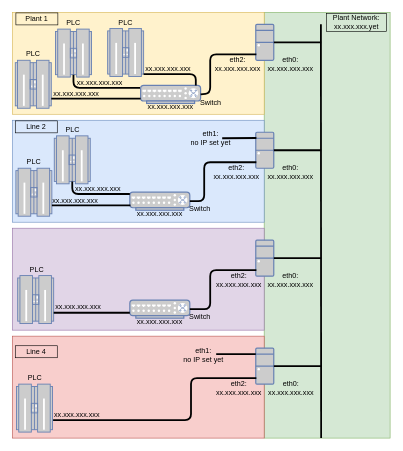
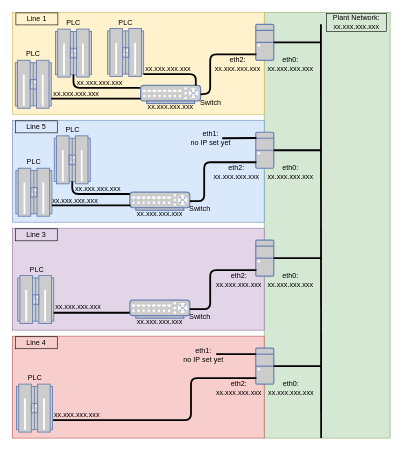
  <mxCell id="0" />
  <mxCell id="1" parent="0" />
  <mxCell id="2" value="" style="rounded=0;whiteSpace=wrap;html=1;fillColor=#d5e8d4;strokeColor=#82b366;connectable=0;" parent="1" vertex="1"><mxGeometry x="440" y="20" width="210" height="710" as="geometry" /></mxCell>
  <mxCell id="3" value="" style="rounded=0;whiteSpace=wrap;html=1;fillColor=#fff2cc;strokeColor=#d6b656;connectable=0;" parent="1" vertex="1"><mxGeometry x="20" y="20" width="420" height="170" as="geometry" /></mxCell>
  <mxCell id="4" value="" style="fontColor=#0066CC;verticalAlign=top;verticalLabelPosition=bottom;labelPosition=center;align=center;html=1;outlineConnect=0;fillColor=#CCCCCC;strokeColor=#6881B3;gradientColor=none;gradientDirection=north;strokeWidth=2;shape=mxgraph.networks.desktop_pc;" parent="1" vertex="1"><mxGeometry x="426" y="40" width="30" height="60" as="geometry" /></mxCell>
  <mxCell id="5" value="" style="fontColor=#0066CC;verticalAlign=top;verticalLabelPosition=bottom;labelPosition=center;align=center;html=1;outlineConnect=0;fillColor=#CCCCCC;strokeColor=#6881B3;gradientColor=none;gradientDirection=north;strokeWidth=2;shape=mxgraph.networks.mainframe;" parent="1" vertex="1"><mxGeometry x="25" y="100" width="60" height="80" as="geometry" /></mxCell>
  <mxCell id="6" value="" style="fontColor=#0066CC;verticalAlign=top;verticalLabelPosition=bottom;labelPosition=center;align=center;html=1;outlineConnect=0;fillColor=#CCCCCC;strokeColor=#6881B3;gradientColor=none;gradientDirection=north;strokeWidth=2;shape=mxgraph.networks.mainframe;" parent="1" vertex="1"><mxGeometry x="92" y="48" width="60" height="80" as="geometry" /></mxCell>
  <mxCell id="7" value="" style="fontColor=#0066CC;verticalAlign=top;verticalLabelPosition=bottom;labelPosition=center;align=center;html=1;outlineConnect=0;fillColor=#CCCCCC;strokeColor=#6881B3;gradientColor=none;gradientDirection=north;strokeWidth=2;shape=mxgraph.networks.mainframe;" parent="1" vertex="1"><mxGeometry x="179" y="47" width="60" height="80" as="geometry" /></mxCell>
  <mxCell id="8" value="" style="fontColor=#0066CC;verticalAlign=top;verticalLabelPosition=bottom;labelPosition=center;align=center;html=1;outlineConnect=0;fillColor=#CCCCCC;strokeColor=#6881B3;gradientColor=none;gradientDirection=north;strokeWidth=2;shape=mxgraph.networks.switch;" parent="1" vertex="1"><mxGeometry x="234" y="142" width="100" height="30" as="geometry" /></mxCell>
  <mxCell id="9" value="xx.xxx.xxx.xxx" style="text;html=1;strokeColor=none;fillColor=none;align=center;verticalAlign=middle;whiteSpace=wrap;rounded=0;" parent="1" vertex="1"><mxGeometry x="264" y="167" width="40" height="20" as="geometry" /></mxCell>
- <mxCell id="10" value="Plant Network: xx.xxx.xxx.yet" style="text;html=1;strokeColor=#000000;fillColor=none;align=center;verticalAlign=middle;whiteSpace=wrap;rounded=0;" parent="1" vertex="1"><mxGeometry x="544" y="22" width="100" height="30" as="geometry" /></mxCell>
+ <mxCell id="10" value="Plant Network: xx.xxx.xxx.xxx" style="text;html=1;strokeColor=#000000;fillColor=none;align=center;verticalAlign=middle;whiteSpace=wrap;rounded=0;" parent="1" vertex="1"><mxGeometry x="544" y="22" width="100" height="30" as="geometry" /></mxCell>
  <mxCell id="11" value="" style="rounded=0;whiteSpace=wrap;html=1;fillColor=#dae8fc;strokeColor=#6c8ebf;connectable=0;" parent="1" vertex="1"><mxGeometry x="20" y="200" width="420" height="170" as="geometry" /></mxCell>
  <mxCell id="12" value="" style="fontColor=#0066CC;verticalAlign=top;verticalLabelPosition=bottom;labelPosition=center;align=center;html=1;outlineConnect=0;fillColor=#CCCCCC;strokeColor=#6881B3;gradientColor=none;gradientDirection=north;strokeWidth=2;shape=mxgraph.networks.desktop_pc;" parent="1" vertex="1"><mxGeometry x="426" y="220" width="30" height="60" as="geometry" /></mxCell>
  <mxCell id="13" value="" style="fontColor=#0066CC;verticalAlign=top;verticalLabelPosition=bottom;labelPosition=center;align=center;html=1;outlineConnect=0;fillColor=#CCCCCC;strokeColor=#6881B3;gradientColor=none;gradientDirection=north;strokeWidth=2;shape=mxgraph.networks.mainframe;" parent="1" vertex="1"><mxGeometry x="26" y="280" width="60" height="80" as="geometry" /></mxCell>
  <mxCell id="14" value="" style="fontColor=#0066CC;verticalAlign=top;verticalLabelPosition=bottom;labelPosition=center;align=center;html=1;outlineConnect=0;fillColor=#CCCCCC;strokeColor=#6881B3;gradientColor=none;gradientDirection=north;strokeWidth=2;shape=mxgraph.networks.switch;" parent="1" vertex="1"><mxGeometry x="216" y="320" width="100" height="30" as="geometry" /></mxCell>
  <mxCell id="15" value="" style="rounded=0;whiteSpace=wrap;html=1;fillColor=#e1d5e7;strokeColor=#9673a6;connectable=0;" parent="1" vertex="1"><mxGeometry x="20" y="380" width="420" height="170" as="geometry" /></mxCell>
  <mxCell id="16" value="" style="fontColor=#0066CC;verticalAlign=top;verticalLabelPosition=bottom;labelPosition=center;align=center;html=1;outlineConnect=0;fillColor=#CCCCCC;strokeColor=#6881B3;gradientColor=none;gradientDirection=north;strokeWidth=2;shape=mxgraph.networks.desktop_pc;" parent="1" vertex="1"><mxGeometry x="426" y="400" width="30" height="60" as="geometry" /></mxCell>
  <mxCell id="17" value="" style="fontColor=#0066CC;verticalAlign=top;verticalLabelPosition=bottom;labelPosition=center;align=center;html=1;outlineConnect=0;fillColor=#CCCCCC;strokeColor=#6881B3;gradientColor=none;gradientDirection=north;strokeWidth=2;shape=mxgraph.networks.mainframe;" parent="1" vertex="1"><mxGeometry x="29" y="459" width="60" height="80" as="geometry" /></mxCell>
  <mxCell id="18" value="" style="fontColor=#0066CC;verticalAlign=top;verticalLabelPosition=bottom;labelPosition=center;align=center;html=1;outlineConnect=0;fillColor=#CCCCCC;strokeColor=#6881B3;gradientColor=none;gradientDirection=north;strokeWidth=2;shape=mxgraph.networks.switch;" parent="1" vertex="1"><mxGeometry x="216" y="500" width="100" height="30" as="geometry" /></mxCell>
  <mxCell id="19" value="" style="rounded=0;whiteSpace=wrap;html=1;fillColor=#f8cecc;strokeColor=#b85450;connectable=0;" parent="1" vertex="1"><mxGeometry x="20" y="560" width="420" height="170" as="geometry" /></mxCell>
  <mxCell id="20" value="" style="fontColor=#0066CC;verticalAlign=top;verticalLabelPosition=bottom;labelPosition=center;align=center;html=1;outlineConnect=0;fillColor=#CCCCCC;strokeColor=#6881B3;gradientColor=none;gradientDirection=north;strokeWidth=2;shape=mxgraph.networks.desktop_pc;" parent="1" vertex="1"><mxGeometry x="426" y="580" width="30" height="60" as="geometry" /></mxCell>
  <mxCell id="21" value="" style="fontColor=#0066CC;verticalAlign=top;verticalLabelPosition=bottom;labelPosition=center;align=center;html=1;outlineConnect=0;fillColor=#CCCCCC;strokeColor=#6881B3;gradientColor=none;gradientDirection=north;strokeWidth=2;shape=mxgraph.networks.mainframe;" parent="1" vertex="1"><mxGeometry x="27" y="640" width="60" height="80" as="geometry" /></mxCell>
  <mxCell id="22" value="xx.xxx.xxx.xxx" style="text;html=1;strokeColor=none;fillColor=none;align=center;verticalAlign=middle;whiteSpace=wrap;rounded=0;" parent="1" vertex="1"><mxGeometry x="108" y="682" width="40" height="20" as="geometry" /></mxCell>
- <mxCell id="23" value="Plant 1" style="text;html=1;strokeColor=#000000;fillColor=none;align=center;verticalAlign=middle;whiteSpace=wrap;rounded=0;" parent="1" vertex="1"><mxGeometry x="26" y="21" width="70" height="20" as="geometry" /></mxCell>
- <mxCell id="24" value="Line 4" style="text;html=1;strokeColor=#000000;fillColor=none;align=center;verticalAlign=middle;whiteSpace=wrap;rounded=0;" parent="1" vertex="1"><mxGeometry x="25" y="576" width="70" height="20" as="geometry" /></mxCell>
- <mxCell id="26" value="Line 2" style="text;html=1;strokeColor=#000000;fillColor=none;align=center;verticalAlign=middle;whiteSpace=wrap;rounded=0;" parent="1" vertex="1"><mxGeometry x="25" y="201" width="70" height="20" as="geometry" /></mxCell>
+ <mxCell id="23" value="Line 1" style="text;html=1;strokeColor=#000000;fillColor=none;align=center;verticalAlign=middle;whiteSpace=wrap;rounded=0;" parent="1" vertex="1"><mxGeometry x="26" y="21" width="70" height="20" as="geometry" /></mxCell>
+ <mxCell id="24" value="Line 4" style="text;html=1;strokeColor=#000000;fillColor=none;align=center;verticalAlign=middle;whiteSpace=wrap;rounded=0;" parent="1" vertex="1"><mxGeometry x="25" y="561" width="70" height="20" as="geometry" /></mxCell>
+ <mxCell id="25" value="Line 3" style="text;html=1;strokeColor=#000000;fillColor=none;align=center;verticalAlign=middle;whiteSpace=wrap;rounded=0;" parent="1" vertex="1"><mxGeometry x="25" y="381" width="70" height="20" as="geometry" /></mxCell>
+ <mxCell id="26" value="Line 5" style="text;html=1;strokeColor=#000000;fillColor=none;align=center;verticalAlign=middle;whiteSpace=wrap;rounded=0;" parent="1" vertex="1"><mxGeometry x="25" y="201" width="70" height="20" as="geometry" /></mxCell>
  <mxCell id="27" value="" style="endArrow=none;html=1;strokeWidth=3;" parent="1" edge="1"><mxGeometry width="50" height="50" relative="1" as="geometry"><mxPoint x="535" y="730" as="sourcePoint" /><mxPoint x="534.58" y="40" as="targetPoint" /></mxGeometry></mxCell>
  <mxCell id="28" value="" style="endArrow=none;html=1;strokeWidth=3;exitX=1;exitY=0.5;exitDx=0;exitDy=0;exitPerimeter=0;" parent="1" source="20" edge="1"><mxGeometry width="50" height="50" relative="1" as="geometry"><mxPoint x="470" y="800" as="sourcePoint" /><mxPoint x="535" y="610" as="targetPoint" /></mxGeometry></mxCell>
  <mxCell id="29" value="" style="endArrow=none;html=1;strokeWidth=3;exitX=1;exitY=0.5;exitDx=0;exitDy=0;exitPerimeter=0;" parent="1" source="16" edge="1"><mxGeometry width="50" height="50" relative="1" as="geometry"><mxPoint x="480" y="810" as="sourcePoint" /><mxPoint x="535" y="430" as="targetPoint" /></mxGeometry></mxCell>
  <mxCell id="30" value="" style="endArrow=none;html=1;strokeWidth=3;exitX=1;exitY=0.5;exitDx=0;exitDy=0;exitPerimeter=0;" parent="1" source="12" edge="1"><mxGeometry width="50" height="50" relative="1" as="geometry"><mxPoint x="470" y="440" as="sourcePoint" /><mxPoint x="535" y="250" as="targetPoint" /></mxGeometry></mxCell>
  <mxCell id="31" value="" style="endArrow=none;html=1;strokeWidth=3;exitX=1;exitY=0.5;exitDx=0;exitDy=0;exitPerimeter=0;" parent="1" source="4" edge="1"><mxGeometry width="50" height="50" relative="1" as="geometry"><mxPoint x="480" y="450" as="sourcePoint" /><mxPoint x="535" y="70" as="targetPoint" /></mxGeometry></mxCell>
  <mxCell id="32" value="eth0:&lt;br&gt;xx.xxx.xxx.xxx" style="text;html=1;strokeColor=none;fillColor=none;align=center;verticalAlign=middle;whiteSpace=wrap;rounded=0;" parent="1" vertex="1"><mxGeometry x="464" y="276" width="40" height="20" as="geometry" /></mxCell>
  <mxCell id="33" value="" style="endArrow=none;html=1;strokeWidth=3;exitX=1;exitY=0.5;exitDx=0;exitDy=0;exitPerimeter=0;" parent="1" source="8" edge="1"><mxGeometry width="50" height="50" relative="1" as="geometry"><mxPoint x="650" y="130" as="sourcePoint" /><mxPoint x="427" y="90" as="targetPoint" /><Array as="points"><mxPoint x="350" y="155" /><mxPoint x="350" y="90" /></Array></mxGeometry></mxCell>
  <mxCell id="34" value="" style="endArrow=none;html=1;strokeWidth=3;entryX=1;entryY=0.95;entryDx=0;entryDy=0;entryPerimeter=0;exitX=0.92;exitY=0;exitDx=0;exitDy=0;exitPerimeter=0;" parent="1" source="8" target="7" edge="1"><mxGeometry width="50" height="50" relative="1" as="geometry"><mxPoint x="220" y="140" as="sourcePoint" /><mxPoint x="275" y="120" as="targetPoint" /><Array as="points"><mxPoint x="326" y="123" /></Array></mxGeometry></mxCell>
  <mxCell id="35" value="" style="endArrow=none;html=1;strokeWidth=3;entryX=0.5;entryY=0.95;entryDx=0;entryDy=0;entryPerimeter=0;" parent="1" target="6" edge="1"><mxGeometry width="50" height="50" relative="1" as="geometry"><mxPoint x="233" y="146" as="sourcePoint" /><mxPoint x="285" y="130" as="targetPoint" /><Array as="points"><mxPoint x="122" y="146" /></Array></mxGeometry></mxCell>
  <mxCell id="36" value="" style="endArrow=none;html=1;strokeWidth=3;exitX=0;exitY=0.5;exitDx=0;exitDy=0;exitPerimeter=0;" parent="1" edge="1"><mxGeometry width="50" height="50" relative="1" as="geometry"><mxPoint x="234" y="164" as="sourcePoint" /><mxPoint x="85" y="164" as="targetPoint" /></mxGeometry></mxCell>
  <mxCell id="37" value="" style="endArrow=none;html=1;strokeWidth=3;entryX=0.014;entryY=0.326;entryDx=0;entryDy=0;entryPerimeter=0;" parent="1" edge="1"><mxGeometry width="50" height="50" relative="1" as="geometry"><mxPoint x="370" y="230" as="sourcePoint" /><mxPoint x="427" y="229.56" as="targetPoint" /></mxGeometry></mxCell>
  <mxCell id="38" value="eth0:&lt;br&gt;xx.xxx.xxx.xxx" style="text;html=1;strokeColor=none;fillColor=none;align=center;verticalAlign=middle;whiteSpace=wrap;rounded=0;" parent="1" vertex="1"><mxGeometry x="464" y="96" width="40" height="20" as="geometry" /></mxCell>
  <mxCell id="39" value="" style="endArrow=none;html=1;strokeWidth=3;exitX=1;exitY=0.875;exitDx=0;exitDy=0;exitPerimeter=0;" parent="1" edge="1"><mxGeometry width="50" height="50" relative="1" as="geometry"><mxPoint x="86" y="342" as="sourcePoint" /><mxPoint x="217" y="342" as="targetPoint" /></mxGeometry></mxCell>
  <mxCell id="40" value="" style="endArrow=none;html=1;strokeWidth=3;exitX=1;exitY=0.5;exitDx=0;exitDy=0;exitPerimeter=0;" parent="1" source="14" edge="1"><mxGeometry width="50" height="50" relative="1" as="geometry"><mxPoint x="350" y="279" as="sourcePoint" /><mxPoint x="427" y="270" as="targetPoint" /><Array as="points"><mxPoint x="340" y="335" /><mxPoint x="340" y="270" /></Array></mxGeometry></mxCell>
  <mxCell id="41" value="eth2:&lt;br&gt;xx.xxx.xxx.xxx" style="text;html=1;strokeColor=none;fillColor=none;align=center;verticalAlign=middle;whiteSpace=wrap;rounded=0;" parent="1" vertex="1"><mxGeometry x="376" y="96" width="40" height="20" as="geometry" /></mxCell>
  <mxCell id="42" value="eth1:&lt;br&gt;no IP set yet" style="text;html=1;strokeColor=none;fillColor=none;align=center;verticalAlign=middle;whiteSpace=wrap;rounded=0;" parent="1" vertex="1"><mxGeometry x="264" y="582" width="150" height="20" as="geometry" /></mxCell>
  <mxCell id="43" value="" style="endArrow=none;html=1;strokeWidth=3;" parent="1" edge="1"><mxGeometry width="50" height="50" relative="1" as="geometry"><mxPoint x="88" y="700" as="sourcePoint" /><mxPoint x="427" y="630" as="targetPoint" /><Array as="points"><mxPoint x="318" y="700" /><mxPoint x="318" y="630" /></Array></mxGeometry></mxCell>
  <mxCell id="44" value="" style="endArrow=none;html=1;strokeWidth=3;" parent="1" edge="1"><mxGeometry width="50" height="50" relative="1" as="geometry"><mxPoint x="360" y="590" as="sourcePoint" /><mxPoint x="426" y="590" as="targetPoint" /></mxGeometry></mxCell>
  <mxCell id="45" value="eth2:&lt;br&gt;xx.xxx.xxx.xxx" style="text;html=1;strokeColor=none;fillColor=none;align=center;verticalAlign=middle;whiteSpace=wrap;rounded=0;" parent="1" vertex="1"><mxGeometry x="378" y="637" width="40" height="20" as="geometry" /></mxCell>
  <mxCell id="46" value="eth0:&lt;br&gt;xx.xxx.xxx.xxx" style="text;html=1;strokeColor=none;fillColor=none;align=center;verticalAlign=middle;whiteSpace=wrap;rounded=0;" parent="1" vertex="1"><mxGeometry x="465" y="637" width="40" height="20" as="geometry" /></mxCell>
  <mxCell id="47" value="eth0:&lt;br&gt;xx.xxx.xxx.xxx" style="text;html=1;strokeColor=none;fillColor=none;align=center;verticalAlign=middle;whiteSpace=wrap;rounded=0;" parent="1" vertex="1"><mxGeometry x="464" y="456" width="40" height="20" as="geometry" /></mxCell>
  <mxCell id="48" value="PLC" style="text;html=1;strokeColor=none;fillColor=none;align=center;verticalAlign=middle;whiteSpace=wrap;rounded=0;" parent="1" vertex="1"><mxGeometry x="23" y="620" width="70" height="20" as="geometry" /></mxCell>
  <mxCell id="49" value="PLC" style="text;html=1;strokeColor=none;fillColor=none;align=center;verticalAlign=middle;whiteSpace=wrap;rounded=0;" parent="1" vertex="1"><mxGeometry x="174" y="27" width="70" height="20" as="geometry" /></mxCell>
  <mxCell id="50" value="PLC" style="text;html=1;strokeColor=none;fillColor=none;align=center;verticalAlign=middle;whiteSpace=wrap;rounded=0;" parent="1" vertex="1"><mxGeometry x="87" y="28" width="70" height="20" as="geometry" /></mxCell>
  <mxCell id="51" value="PLC" style="text;html=1;strokeColor=none;fillColor=none;align=center;verticalAlign=middle;whiteSpace=wrap;rounded=0;" parent="1" vertex="1"><mxGeometry x="20" y="80" width="70" height="20" as="geometry" /></mxCell>
  <mxCell id="52" value="Switch" style="text;html=1;strokeColor=none;fillColor=none;align=center;verticalAlign=middle;whiteSpace=wrap;rounded=0;" parent="1" vertex="1"><mxGeometry x="316" y="161" width="70" height="20" as="geometry" /></mxCell>
  <mxCell id="53" value="Switch" style="text;html=1;strokeColor=none;fillColor=none;align=center;verticalAlign=middle;whiteSpace=wrap;rounded=0;" parent="1" vertex="1"><mxGeometry x="298" y="338" width="70" height="20" as="geometry" /></mxCell>
  <mxCell id="54" value="PLC" style="text;html=1;strokeColor=none;fillColor=none;align=center;verticalAlign=middle;whiteSpace=wrap;rounded=0;" parent="1" vertex="1"><mxGeometry x="26" y="439" width="70" height="20" as="geometry" /></mxCell>
  <mxCell id="55" value="Switch" style="text;html=1;strokeColor=none;fillColor=none;align=center;verticalAlign=middle;whiteSpace=wrap;rounded=0;" parent="1" vertex="1"><mxGeometry x="298" y="518" width="70" height="20" as="geometry" /></mxCell>
  <mxCell id="56" value="" style="endArrow=none;html=1;strokeWidth=3;" parent="1" edge="1"><mxGeometry width="50" height="50" relative="1" as="geometry"><mxPoint x="89" y="521" as="sourcePoint" /><mxPoint x="216" y="521" as="targetPoint" /></mxGeometry></mxCell>
  <mxCell id="57" value="" style="endArrow=none;html=1;strokeWidth=3;exitX=1;exitY=0.5;exitDx=0;exitDy=0;exitPerimeter=0;" parent="1" source="18" edge="1"><mxGeometry width="50" height="50" relative="1" as="geometry"><mxPoint x="300" y="415" as="sourcePoint" /><mxPoint x="427" y="450" as="targetPoint" /><Array as="points"><mxPoint x="350" y="515" /><mxPoint x="350" y="450" /></Array></mxGeometry></mxCell>
  <mxCell id="58" value="eth1:&lt;br&gt;no IP set yet" style="text;html=1;strokeColor=none;fillColor=none;align=center;verticalAlign=middle;whiteSpace=wrap;rounded=0;" parent="1" vertex="1"><mxGeometry x="276" y="220" width="150" height="20" as="geometry" /></mxCell>
  <mxCell id="59" value="eth2:&lt;br&gt;xx.xxx.xxx.xxx" style="text;html=1;strokeColor=none;fillColor=none;align=center;verticalAlign=middle;whiteSpace=wrap;rounded=0;" parent="1" vertex="1"><mxGeometry x="374" y="277" width="40" height="20" as="geometry" /></mxCell>
  <mxCell id="60" value="xx.xxx.xxx.xxx" style="text;html=1;strokeColor=none;fillColor=none;align=center;verticalAlign=middle;whiteSpace=wrap;rounded=0;" parent="1" vertex="1"><mxGeometry x="143" y="305" width="40" height="20" as="geometry" /></mxCell>
  <mxCell id="61" value="PLC" style="text;html=1;strokeColor=none;fillColor=none;align=center;verticalAlign=middle;whiteSpace=wrap;rounded=0;" parent="1" vertex="1"><mxGeometry x="21" y="260" width="70" height="20" as="geometry" /></mxCell>
  <mxCell id="62" value="eth2:&lt;br&gt;xx.xxx.xxx.xxx" style="text;html=1;strokeColor=none;fillColor=none;align=center;verticalAlign=middle;whiteSpace=wrap;rounded=0;" parent="1" vertex="1"><mxGeometry x="378" y="456" width="40" height="20" as="geometry" /></mxCell>
  <mxCell id="63" value="xx.xxx.xxx.xxx" style="text;html=1;strokeColor=none;fillColor=none;align=center;verticalAlign=middle;whiteSpace=wrap;rounded=0;" parent="1" vertex="1"><mxGeometry x="246" y="526" width="40" height="20" as="geometry" /></mxCell>
  <mxCell id="64" value="xx.xxx.xxx.xxx" style="text;html=1;strokeColor=none;fillColor=none;align=center;verticalAlign=middle;whiteSpace=wrap;rounded=0;" parent="1" vertex="1"><mxGeometry x="110" y="502" width="40" height="20" as="geometry" /></mxCell>
  <mxCell id="65" value="" style="fontColor=#0066CC;verticalAlign=top;verticalLabelPosition=bottom;labelPosition=center;align=center;html=1;outlineConnect=0;fillColor=#CCCCCC;strokeColor=#6881B3;gradientColor=none;gradientDirection=north;strokeWidth=2;shape=mxgraph.networks.mainframe;" parent="1" vertex="1"><mxGeometry x="90" y="226" width="60" height="80" as="geometry" /></mxCell>
  <mxCell id="66" value="PLC" style="text;html=1;strokeColor=none;fillColor=none;align=center;verticalAlign=middle;whiteSpace=wrap;rounded=0;" parent="1" vertex="1"><mxGeometry x="86" y="206" width="70" height="20" as="geometry" /></mxCell>
  <mxCell id="67" value="xx.xxx.xxx.xxx" style="text;html=1;strokeColor=none;fillColor=none;align=center;verticalAlign=middle;whiteSpace=wrap;rounded=0;" parent="1" vertex="1"><mxGeometry x="246" y="346" width="40" height="20" as="geometry" /></mxCell>
  <mxCell id="68" value="xx.xxx.xxx.xxx" style="text;html=1;strokeColor=none;fillColor=none;align=center;verticalAlign=middle;whiteSpace=wrap;rounded=0;" parent="1" vertex="1"><mxGeometry x="105" y="324" width="40" height="20" as="geometry" /></mxCell>
  <mxCell id="69" value="" style="endArrow=none;html=1;strokeWidth=3;" parent="1" edge="1"><mxGeometry width="50" height="50" relative="1" as="geometry"><mxPoint x="120" y="302" as="sourcePoint" /><mxPoint x="216" y="323" as="targetPoint" /><Array as="points"><mxPoint x="120" y="323" /></Array></mxGeometry></mxCell>
  <mxCell id="70" value="xx.xxx.xxx.xxx" style="text;html=1;strokeColor=none;fillColor=none;align=center;verticalAlign=middle;whiteSpace=wrap;rounded=0;" parent="1" vertex="1"><mxGeometry x="107" y="146" width="40" height="20" as="geometry" /></mxCell>
  <mxCell id="71" value="xx.xxx.xxx.xxx" style="text;html=1;strokeColor=none;fillColor=none;align=center;verticalAlign=middle;whiteSpace=wrap;rounded=0;" parent="1" vertex="1"><mxGeometry x="146" y="128" width="40" height="20" as="geometry" /></mxCell>
  <mxCell id="72" value="xx.xxx.xxx.xxx" style="text;html=1;strokeColor=none;fillColor=none;align=center;verticalAlign=middle;whiteSpace=wrap;rounded=0;" parent="1" vertex="1"><mxGeometry x="260" y="105" width="40" height="20" as="geometry" /></mxCell>
